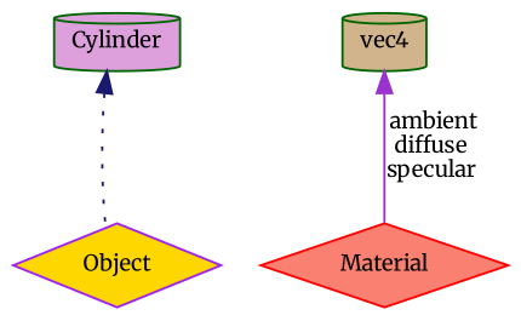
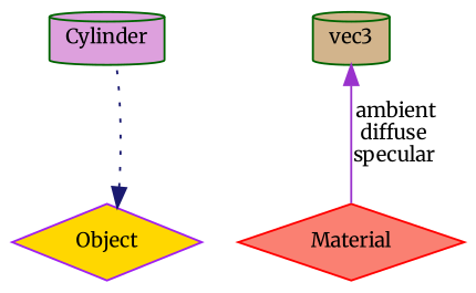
  digraph {
    fontname=Merriweather
    node [color=darkgreen fontname=Merriweather fontsize=10 shape=cylinder style=filled]
    edge [dir=back fontname=Merriweather fontsize=10 labelfontname=Helvetica labelfontsize=10]
    n1 [fillcolor=plum fontcolor=black height=0.2 label=Cylinder width=0.4]
    n2 [color=purple fillcolor=gold height=0.2 label=Object shape=diamond width=0.4]
    n3 [color=red fillcolor=salmon height=0.2 label=Material shape=diamond width=0.4]
-   n4 [fillcolor=tan height=0.2 label=vec4 width=0.4]
-   n1 -> n2 [color=midnightblue style=dotted]
+   n4 [fillcolor=tan height=0.2 label=vec3 width=0.4]
+   n2 -> n1 [color=midnightblue style=dotted]
    n4 -> n3 [color=darkorchid3 label=" ambient\ndiffuse\nspecular" style=solid]
  }
